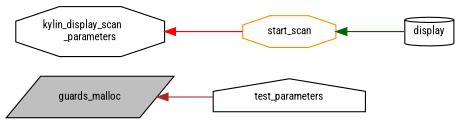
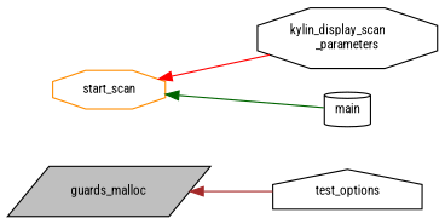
  digraph {
    fontname="Roboto Condensed"
    rankdir=LR
    node [color=black fillcolor=white fontname="Roboto Condensed" fontsize=10 shape=octagon style=filled]
    edge [dir=back fontname="Roboto Condensed" fontsize=10 labelfontname=Helvetica labelfontsize=10 style=solid]
    n1 [fillcolor=grey75 fontcolor=black height=0.2 label=guards_malloc shape=parallelogram width=0.4]
-   n2 [height=0.2 label=test_parameters shape=house width=0.4]
+   n2 [height=0.2 label=test_options shape=house width=0.4]
    n3 [height=0.2 label="kylin_display_scan\l_parameters" width=0.4]
    n4 [color=darkorange height=0.2 label=start_scan width=0.4]
-   n5 [height=0.2 label=display shape=cylinder width=0.4]
+   n5 [height=0.2 label=main shape=cylinder width=0.4]
    n1 -> n2 [color=brown]
-   n3 -> n4 [color=red]
+   n4 -> n3 [color=red]
    n4 -> n5 [color=darkgreen]
  }
